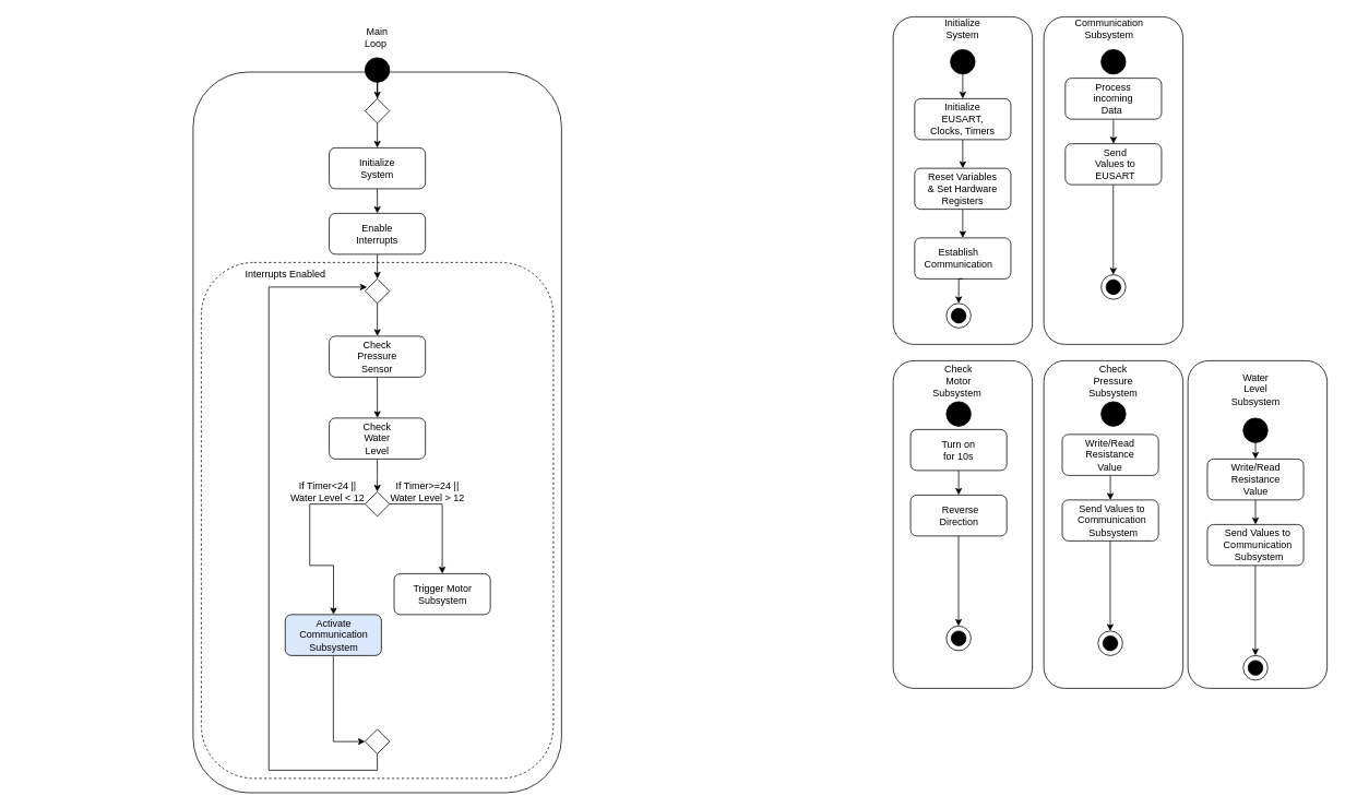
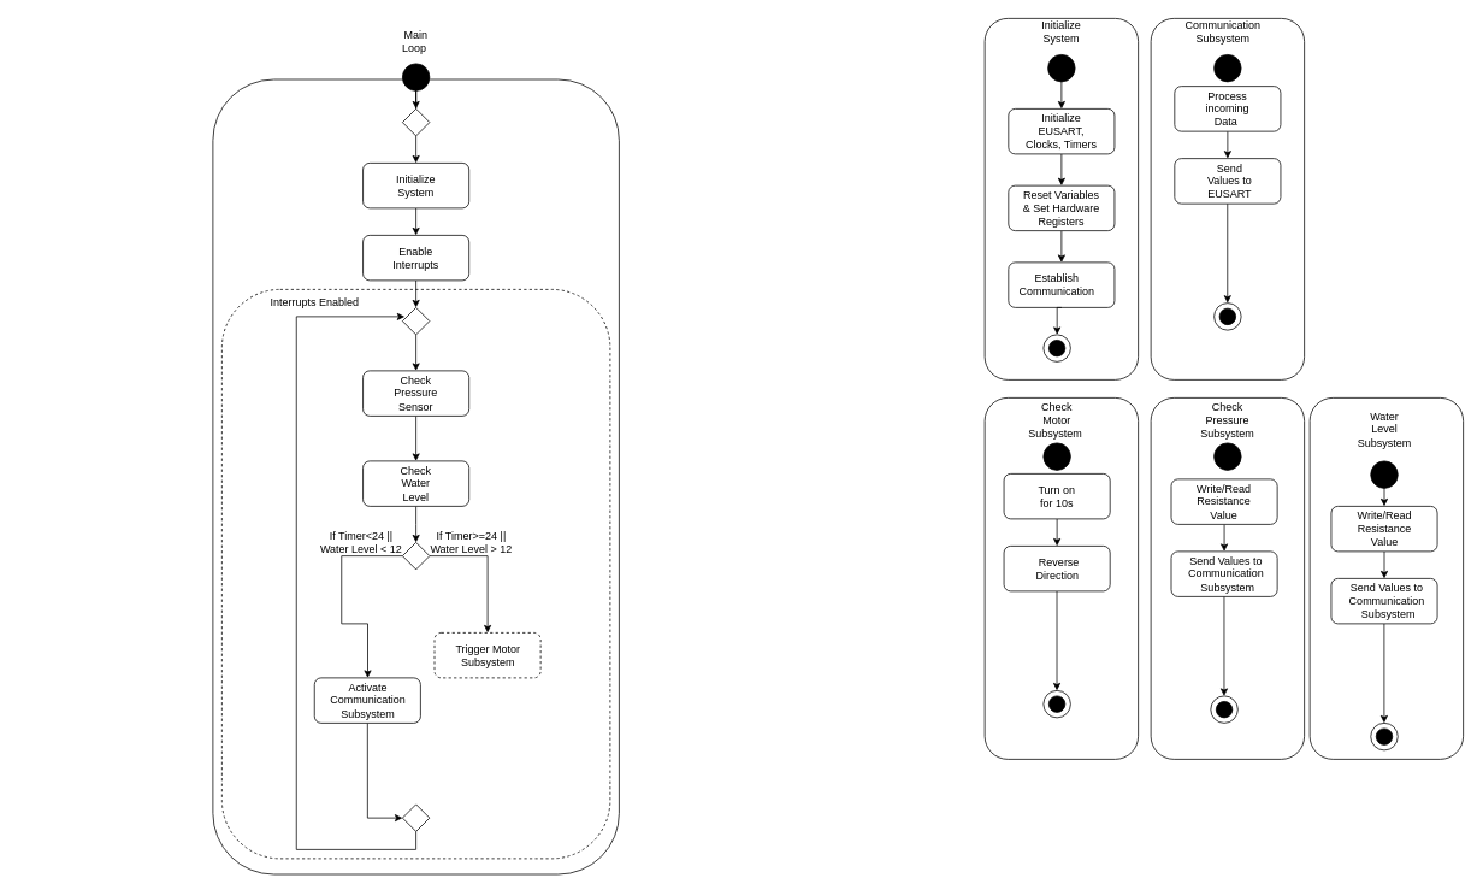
  <mxCell id="0" />
  <mxCell id="1" parent="0" />
  <mxCell id="2" value="" style="rounded=1;whiteSpace=wrap;html=1;dashed=1;fillColor=none;" vertex="1" parent="1"><mxGeometry x="245" y="320" width="430" height="630" as="geometry" /></mxCell>
  <mxCell id="3" value="" style="ellipse;whiteSpace=wrap;html=1;aspect=fixed;" vertex="1" parent="1"><mxGeometry x="1517.5" y="800" width="30" height="30" as="geometry" /></mxCell>
  <mxCell id="4" value="" style="ellipse;whiteSpace=wrap;html=1;aspect=fixed;" vertex="1" parent="1"><mxGeometry x="1155" y="370" width="30" height="30" as="geometry" /></mxCell>
  <mxCell id="5" value="" style="rounded=1;whiteSpace=wrap;html=1;rotation=-90;fillColor=none;" vertex="1" parent="1"><mxGeometry x="20" y="302.5" width="880" height="450" as="geometry" /></mxCell>
  <mxCell id="6" value="" style="rounded=1;whiteSpace=wrap;html=1;fillColor=none;" vertex="1" parent="1"><mxGeometry x="1090" y="20" width="170" height="400" as="geometry" /></mxCell>
  <mxCell id="7" value="" style="rounded=1;whiteSpace=wrap;html=1;fillColor=none;" vertex="1" parent="1"><mxGeometry x="1274" y="20" width="170" height="400" as="geometry" /></mxCell>
  <mxCell id="8" value="" style="rounded=1;whiteSpace=wrap;html=1;fillColor=none;" vertex="1" parent="1"><mxGeometry x="1090" y="440" width="170" height="400" as="geometry" /></mxCell>
  <mxCell id="9" value="" style="rounded=1;whiteSpace=wrap;html=1;fillColor=none;" vertex="1" parent="1"><mxGeometry x="1450" y="440" width="170" height="400" as="geometry" /></mxCell>
  <mxCell id="10" value="" style="rounded=1;whiteSpace=wrap;html=1;fillColor=none;" vertex="1" parent="1"><mxGeometry x="1274" y="440" width="170" height="400" as="geometry" /></mxCell>
  <mxCell id="11" value="Main Loop&amp;nbsp;" style="text;html=1;strokeColor=none;fillColor=none;align=center;verticalAlign=middle;whiteSpace=wrap;rounded=0;" vertex="1" parent="1"><mxGeometry x="430" y="30" width="60" height="30" as="geometry" /></mxCell>
  <mxCell id="12" value="Initialize System" style="text;html=1;strokeColor=none;fillColor=none;align=center;verticalAlign=middle;whiteSpace=wrap;rounded=0;" vertex="1" parent="1"><mxGeometry x="1145" y="20" width="60" height="30" as="geometry" /></mxCell>
  <mxCell id="13" value="Check Motor Subsystem&amp;nbsp;" style="text;html=1;strokeColor=none;fillColor=none;align=center;verticalAlign=middle;whiteSpace=wrap;rounded=0;" vertex="1" parent="1"><mxGeometry x="1140" y="450" width="60" height="30" as="geometry" /></mxCell>
  <mxCell id="14" value="Communication Subsystem" style="text;html=1;strokeColor=none;fillColor=none;align=center;verticalAlign=middle;whiteSpace=wrap;rounded=0;" vertex="1" parent="1"><mxGeometry x="1324" y="20" width="60" height="30" as="geometry" /></mxCell>
  <mxCell id="15" value="Check Pressure Subsystem" style="text;html=1;strokeColor=none;fillColor=none;align=center;verticalAlign=middle;whiteSpace=wrap;rounded=0;" vertex="1" parent="1"><mxGeometry x="1329" y="450" width="60" height="30" as="geometry" /></mxCell>
  <mxCell id="16" value="Water Level Subsystem" style="text;html=1;strokeColor=none;fillColor=none;align=center;verticalAlign=middle;whiteSpace=wrap;rounded=0;" vertex="1" parent="1"><mxGeometry x="1502.5" y="450" width="60" height="50" as="geometry" /></mxCell>
  <mxCell id="17" style="edgeStyle=orthogonalEdgeStyle;rounded=0;orthogonalLoop=1;jettySize=auto;html=1;exitX=0.5;exitY=1;exitDx=0;exitDy=0;" edge="1" parent="1" source="18" target="27"><mxGeometry relative="1" as="geometry" /></mxCell>
  <mxCell id="18" value="" style="ellipse;whiteSpace=wrap;html=1;aspect=fixed;fillColor=#000000;" vertex="1" parent="1"><mxGeometry x="445" y="70" width="30" height="30" as="geometry" /></mxCell>
  <mxCell id="19" style="edgeStyle=orthogonalEdgeStyle;rounded=0;orthogonalLoop=1;jettySize=auto;html=1;exitX=0.5;exitY=1;exitDx=0;exitDy=0;entryX=0.5;entryY=0;entryDx=0;entryDy=0;" edge="1" parent="1" source="20" target="37"><mxGeometry relative="1" as="geometry" /></mxCell>
  <mxCell id="20" value="" style="ellipse;whiteSpace=wrap;html=1;aspect=fixed;fillColor=#000000;" vertex="1" parent="1"><mxGeometry x="1160" y="60" width="30" height="30" as="geometry" /></mxCell>
  <mxCell id="21" value="" style="ellipse;whiteSpace=wrap;html=1;aspect=fixed;fillColor=#000000;" vertex="1" parent="1"><mxGeometry x="1155" y="490" width="30" height="30" as="geometry" /></mxCell>
  <mxCell id="22" value="" style="ellipse;whiteSpace=wrap;html=1;aspect=fixed;fillColor=#000000;" vertex="1" parent="1"><mxGeometry x="1344" y="60" width="30" height="30" as="geometry" /></mxCell>
  <mxCell id="23" value="" style="ellipse;whiteSpace=wrap;html=1;aspect=fixed;fillColor=#000000;" vertex="1" parent="1"><mxGeometry x="1344" y="490" width="30" height="30" as="geometry" /></mxCell>
  <mxCell id="24" style="edgeStyle=orthogonalEdgeStyle;rounded=0;orthogonalLoop=1;jettySize=auto;html=1;exitX=0.5;exitY=1;exitDx=0;exitDy=0;entryX=0.5;entryY=0;entryDx=0;entryDy=0;" edge="1" parent="1" source="25" target="47"><mxGeometry relative="1" as="geometry" /></mxCell>
  <mxCell id="25" value="" style="ellipse;whiteSpace=wrap;html=1;aspect=fixed;fillColor=#000000;" vertex="1" parent="1"><mxGeometry x="1517.5" y="510" width="30" height="30" as="geometry" /></mxCell>
  <mxCell id="26" style="edgeStyle=orthogonalEdgeStyle;rounded=0;orthogonalLoop=1;jettySize=auto;html=1;exitX=0.5;exitY=1;exitDx=0;exitDy=0;entryX=0.5;entryY=0;entryDx=0;entryDy=0;" edge="1" parent="1" source="27" target="29"><mxGeometry relative="1" as="geometry" /></mxCell>
  <mxCell id="27" value="" style="rhombus;whiteSpace=wrap;html=1;" vertex="1" parent="1"><mxGeometry x="445" y="120" width="30" height="30" as="geometry" /></mxCell>
  <mxCell id="28" style="edgeStyle=orthogonalEdgeStyle;rounded=0;orthogonalLoop=1;jettySize=auto;html=1;exitX=0.5;exitY=1;exitDx=0;exitDy=0;entryX=0.5;entryY=0;entryDx=0;entryDy=0;" edge="1" parent="1" source="29" target="32"><mxGeometry relative="1" as="geometry" /></mxCell>
  <mxCell id="29" value="" style="rounded=1;whiteSpace=wrap;html=1;" vertex="1" parent="1"><mxGeometry x="401.25" y="180" width="117.5" height="50" as="geometry" /></mxCell>
  <mxCell id="30" value="Initialize System" style="text;html=1;strokeColor=none;fillColor=none;align=center;verticalAlign=middle;whiteSpace=wrap;rounded=0;" vertex="1" parent="1"><mxGeometry x="430" y="190" width="60" height="30" as="geometry" /></mxCell>
  <mxCell id="31" style="edgeStyle=orthogonalEdgeStyle;rounded=0;orthogonalLoop=1;jettySize=auto;html=1;exitX=0.5;exitY=1;exitDx=0;exitDy=0;entryX=0.5;entryY=0;entryDx=0;entryDy=0;" edge="1" parent="1" source="32" target="35"><mxGeometry relative="1" as="geometry" /></mxCell>
  <mxCell id="32" value="" style="rounded=1;whiteSpace=wrap;html=1;" vertex="1" parent="1"><mxGeometry x="401.25" y="260" width="117.5" height="50" as="geometry" /></mxCell>
  <mxCell id="33" value="Enable Interrupts" style="text;html=1;strokeColor=none;fillColor=none;align=center;verticalAlign=middle;whiteSpace=wrap;rounded=0;" vertex="1" parent="1"><mxGeometry x="430" y="270" width="60" height="30" as="geometry" /></mxCell>
  <mxCell id="34" style="edgeStyle=orthogonalEdgeStyle;rounded=0;orthogonalLoop=1;jettySize=auto;html=1;exitX=0.5;exitY=1;exitDx=0;exitDy=0;entryX=0.5;entryY=0;entryDx=0;entryDy=0;" edge="1" parent="1" source="35" target="54"><mxGeometry relative="1" as="geometry" /></mxCell>
  <mxCell id="35" value="" style="rhombus;whiteSpace=wrap;html=1;" vertex="1" parent="1"><mxGeometry x="445" y="340" width="30" height="30" as="geometry" /></mxCell>
  <mxCell id="36" style="edgeStyle=orthogonalEdgeStyle;rounded=0;orthogonalLoop=1;jettySize=auto;html=1;exitX=0.5;exitY=1;exitDx=0;exitDy=0;entryX=0.5;entryY=0;entryDx=0;entryDy=0;" edge="1" parent="1" source="37" target="39"><mxGeometry relative="1" as="geometry" /></mxCell>
  <mxCell id="37" value="" style="rounded=1;whiteSpace=wrap;html=1;" vertex="1" parent="1"><mxGeometry x="1116.25" y="120" width="117.5" height="50" as="geometry" /></mxCell>
  <mxCell id="38" style="edgeStyle=orthogonalEdgeStyle;rounded=0;orthogonalLoop=1;jettySize=auto;html=1;exitX=0.5;exitY=1;exitDx=0;exitDy=0;entryX=0.5;entryY=0;entryDx=0;entryDy=0;" edge="1" parent="1" source="39" target="40"><mxGeometry relative="1" as="geometry" /></mxCell>
  <mxCell id="39" value="" style="rounded=1;whiteSpace=wrap;html=1;" vertex="1" parent="1"><mxGeometry x="1116.25" y="205" width="117.5" height="50" as="geometry" /></mxCell>
  <mxCell id="40" value="" style="rounded=1;whiteSpace=wrap;html=1;" vertex="1" parent="1"><mxGeometry x="1116.25" y="290" width="117.5" height="50" as="geometry" /></mxCell>
  <mxCell id="41" value="" style="ellipse;whiteSpace=wrap;html=1;aspect=fixed;fillColor=#000000;direction=south;" vertex="1" parent="1"><mxGeometry x="1161" y="376" width="18" height="18" as="geometry" /></mxCell>
  <mxCell id="42" style="edgeStyle=orthogonalEdgeStyle;rounded=0;orthogonalLoop=1;jettySize=auto;html=1;exitX=0.5;exitY=1;exitDx=0;exitDy=0;entryX=0.471;entryY=0.875;entryDx=0;entryDy=0;entryPerimeter=0;" edge="1" parent="1" source="40" target="6"><mxGeometry relative="1" as="geometry" /></mxCell>
  <mxCell id="43" value="Initialize EUSART, Clocks, Timers" style="text;html=1;strokeColor=none;fillColor=none;align=center;verticalAlign=middle;whiteSpace=wrap;rounded=0;" vertex="1" parent="1"><mxGeometry x="1130" y="130" width="90" height="30" as="geometry" /></mxCell>
  <mxCell id="44" value="Reset Variables &amp;amp; Set Hardware Registers" style="text;html=1;strokeColor=none;fillColor=none;align=center;verticalAlign=middle;whiteSpace=wrap;rounded=0;" vertex="1" parent="1"><mxGeometry x="1130" y="215" width="90" height="30" as="geometry" /></mxCell>
  <mxCell id="45" value="Establish Communication" style="text;html=1;strokeColor=none;fillColor=none;align=center;verticalAlign=middle;whiteSpace=wrap;rounded=0;" vertex="1" parent="1"><mxGeometry x="1140" y="300" width="60" height="30" as="geometry" /></mxCell>
  <mxCell id="46" style="edgeStyle=orthogonalEdgeStyle;rounded=0;orthogonalLoop=1;jettySize=auto;html=1;exitX=0.5;exitY=1;exitDx=0;exitDy=0;entryX=0.5;entryY=0;entryDx=0;entryDy=0;" edge="1" parent="1" source="47" target="50"><mxGeometry relative="1" as="geometry" /></mxCell>
  <mxCell id="47" value="" style="rounded=1;whiteSpace=wrap;html=1;" vertex="1" parent="1"><mxGeometry x="1473.75" y="560" width="117.5" height="50" as="geometry" /></mxCell>
  <mxCell id="48" value="Write/Read Resistance Value" style="text;html=1;strokeColor=none;fillColor=none;align=center;verticalAlign=middle;whiteSpace=wrap;rounded=0;" vertex="1" parent="1"><mxGeometry x="1502.5" y="570" width="60" height="30" as="geometry" /></mxCell>
  <mxCell id="49" style="edgeStyle=orthogonalEdgeStyle;rounded=0;orthogonalLoop=1;jettySize=auto;html=1;exitX=0.5;exitY=1;exitDx=0;exitDy=0;entryX=0;entryY=0.5;entryDx=0;entryDy=0;" edge="1" parent="1"><mxGeometry relative="1" as="geometry"><mxPoint x="1532.36" y="684" as="sourcePoint" /><mxPoint x="1532.36" y="800" as="targetPoint" /></mxGeometry></mxCell>
  <mxCell id="50" value="" style="rounded=1;whiteSpace=wrap;html=1;" vertex="1" parent="1"><mxGeometry x="1473.75" y="640" width="117.5" height="50" as="geometry" /></mxCell>
  <mxCell id="51" value="Send Values to Communication &amp;nbsp;Subsystem" style="text;html=1;strokeColor=none;fillColor=none;align=center;verticalAlign=middle;whiteSpace=wrap;rounded=0;" vertex="1" parent="1"><mxGeometry x="1502.5" y="650" width="65" height="30" as="geometry" /></mxCell>
  <mxCell id="52" value="" style="ellipse;whiteSpace=wrap;html=1;aspect=fixed;fillColor=#000000;direction=south;" vertex="1" parent="1"><mxGeometry x="1523.5" y="806" width="18" height="18" as="geometry" /></mxCell>
  <mxCell id="53" style="edgeStyle=orthogonalEdgeStyle;rounded=0;orthogonalLoop=1;jettySize=auto;html=1;exitX=0.5;exitY=1;exitDx=0;exitDy=0;entryX=0.5;entryY=0;entryDx=0;entryDy=0;" edge="1" parent="1" source="54" target="56"><mxGeometry relative="1" as="geometry" /></mxCell>
  <mxCell id="54" value="" style="rounded=1;whiteSpace=wrap;html=1;" vertex="1" parent="1"><mxGeometry x="401.25" y="410" width="117.5" height="50" as="geometry" /></mxCell>
  <mxCell id="55" style="edgeStyle=orthogonalEdgeStyle;rounded=0;orthogonalLoop=1;jettySize=auto;html=1;exitX=0.5;exitY=1;exitDx=0;exitDy=0;entryX=0.5;entryY=0;entryDx=0;entryDy=0;" edge="1" parent="1" source="56"><mxGeometry relative="1" as="geometry"><mxPoint x="460" y="600" as="targetPoint" /></mxGeometry></mxCell>
  <mxCell id="56" value="" style="rounded=1;whiteSpace=wrap;html=1;" vertex="1" parent="1"><mxGeometry x="401.25" y="510" width="117.5" height="50" as="geometry" /></mxCell>
  <mxCell id="57" value="Check Pressure Sensor" style="text;html=1;strokeColor=none;fillColor=none;align=center;verticalAlign=middle;whiteSpace=wrap;rounded=0;" vertex="1" parent="1"><mxGeometry x="430" y="420" width="60" height="30" as="geometry" /></mxCell>
  <mxCell id="58" value="Check Water Level" style="text;html=1;strokeColor=none;fillColor=none;align=center;verticalAlign=middle;whiteSpace=wrap;rounded=0;" vertex="1" parent="1"><mxGeometry x="430" y="520" width="60" height="30" as="geometry" /></mxCell>
  <mxCell id="59" style="edgeStyle=orthogonalEdgeStyle;rounded=0;orthogonalLoop=1;jettySize=auto;html=1;" edge="1" parent="1" source="61" target="63"><mxGeometry relative="1" as="geometry" /></mxCell>
  <mxCell id="60" style="edgeStyle=orthogonalEdgeStyle;rounded=0;orthogonalLoop=1;jettySize=auto;html=1;exitX=0;exitY=0.5;exitDx=0;exitDy=0;" edge="1" parent="1" source="61" target="65"><mxGeometry relative="1" as="geometry"><Array as="points"><mxPoint x="377.5" y="615" /><mxPoint x="377.5" y="690" /><mxPoint x="406.5" y="690" /></Array></mxGeometry></mxCell>
  <mxCell id="61" value="" style="rhombus;whiteSpace=wrap;html=1;" vertex="1" parent="1"><mxGeometry x="445" y="600" width="30" height="30" as="geometry" /></mxCell>
  <mxCell id="62" value="Interrupts Enabled" style="text;html=1;strokeColor=none;fillColor=none;align=center;verticalAlign=middle;whiteSpace=wrap;rounded=0;" vertex="1" parent="1"><mxGeometry x="287.5" y="320" width="120" height="30" as="geometry" /></mxCell>
- <mxCell id="63" value="Trigger Motor Subsystem" style="rounded=1;whiteSpace=wrap;html=1;" vertex="1" parent="1"><mxGeometry x="480.5" y="700" width="117.5" height="50" as="geometry" /></mxCell>
+ <mxCell id="63" value="Trigger Motor Subsystem" style="rounded=1;whiteSpace=wrap;html=1;dashed=1;" vertex="1" parent="1"><mxGeometry x="480.5" y="700" width="117.5" height="50" as="geometry" /></mxCell>
  <mxCell id="64" style="edgeStyle=orthogonalEdgeStyle;rounded=0;orthogonalLoop=1;jettySize=auto;html=1;exitX=0.5;exitY=1;exitDx=0;exitDy=0;entryX=0;entryY=0.5;entryDx=0;entryDy=0;" edge="1" parent="1" source="65" target="66"><mxGeometry relative="1" as="geometry" /></mxCell>
- <mxCell id="65" value="Activate Communication Subsystem" style="rounded=1;whiteSpace=wrap;html=1;fillColor=#dae8fc;" vertex="1" parent="1"><mxGeometry x="347.5" y="750" width="117.5" height="50" as="geometry" /></mxCell>
+ <mxCell id="65" value="Activate Communication Subsystem" style="rounded=1;whiteSpace=wrap;html=1;" vertex="1" parent="1"><mxGeometry x="347.5" y="750" width="117.5" height="50" as="geometry" /></mxCell>
  <mxCell id="66" value="" style="rhombus;whiteSpace=wrap;html=1;" vertex="1" parent="1"><mxGeometry x="445" y="890" width="30" height="30" as="geometry" /></mxCell>
  <mxCell id="67" value="If Timer&amp;gt;=24 || Water Level &amp;gt; 12" style="text;html=1;strokeColor=none;fillColor=none;align=center;verticalAlign=middle;whiteSpace=wrap;rounded=0;" vertex="1" parent="1"><mxGeometry x="475" y="585" width="92.5" height="30" as="geometry" /></mxCell>
  <mxCell id="68" value="If Timer&amp;lt;24 || Water Level &amp;lt; 12" style="text;html=1;strokeColor=none;fillColor=none;align=center;verticalAlign=middle;whiteSpace=wrap;rounded=0;" vertex="1" parent="1"><mxGeometry x="347.5" y="585" width="102.5" height="30" as="geometry" /></mxCell>
  <mxCell id="69" style="edgeStyle=orthogonalEdgeStyle;rounded=0;orthogonalLoop=1;jettySize=auto;html=1;exitX=0.5;exitY=1;exitDx=0;exitDy=0;" edge="1" parent="1" source="66"><mxGeometry relative="1" as="geometry"><mxPoint x="447.5" y="350" as="targetPoint" /><Array as="points"><mxPoint x="459.5" y="940" /><mxPoint x="327.5" y="940" /><mxPoint x="327.5" y="350" /><mxPoint x="447.5" y="350" /></Array></mxGeometry></mxCell>
  <mxCell id="70" value="" style="ellipse;whiteSpace=wrap;html=1;aspect=fixed;" vertex="1" parent="1"><mxGeometry x="1340.25" y="770" width="30" height="30" as="geometry" /></mxCell>
  <mxCell id="71" style="edgeStyle=orthogonalEdgeStyle;rounded=0;orthogonalLoop=1;jettySize=auto;html=1;exitX=0.5;exitY=1;exitDx=0;exitDy=0;entryX=0.5;entryY=0;entryDx=0;entryDy=0;" edge="1" parent="1" source="72" target="75"><mxGeometry relative="1" as="geometry" /></mxCell>
  <mxCell id="72" value="" style="rounded=1;whiteSpace=wrap;html=1;" vertex="1" parent="1"><mxGeometry x="1296.5" y="530" width="117.5" height="50" as="geometry" /></mxCell>
  <mxCell id="73" value="Write/Read Resistance Value" style="text;html=1;strokeColor=none;fillColor=none;align=center;verticalAlign=middle;whiteSpace=wrap;rounded=0;" vertex="1" parent="1"><mxGeometry x="1325.25" y="540" width="60" height="30" as="geometry" /></mxCell>
  <mxCell id="74" style="edgeStyle=orthogonalEdgeStyle;rounded=0;orthogonalLoop=1;jettySize=auto;html=1;exitX=0.5;exitY=1;exitDx=0;exitDy=0;entryX=0;entryY=0.5;entryDx=0;entryDy=0;" edge="1" parent="1"><mxGeometry relative="1" as="geometry"><mxPoint x="1355.11" y="654" as="sourcePoint" /><mxPoint x="1355.11" y="770" as="targetPoint" /></mxGeometry></mxCell>
  <mxCell id="75" value="" style="rounded=1;whiteSpace=wrap;html=1;" vertex="1" parent="1"><mxGeometry x="1296.5" y="610" width="117.5" height="50" as="geometry" /></mxCell>
  <mxCell id="76" value="Send Values to Communication &amp;nbsp;Subsystem" style="text;html=1;strokeColor=none;fillColor=none;align=center;verticalAlign=middle;whiteSpace=wrap;rounded=0;" vertex="1" parent="1"><mxGeometry x="1325.25" y="620" width="65" height="30" as="geometry" /></mxCell>
  <mxCell id="77" value="" style="ellipse;whiteSpace=wrap;html=1;aspect=fixed;fillColor=#000000;direction=south;" vertex="1" parent="1"><mxGeometry x="1346.25" y="776" width="18" height="18" as="geometry" /></mxCell>
  <mxCell id="78" value="" style="ellipse;whiteSpace=wrap;html=1;aspect=fixed;" vertex="1" parent="1"><mxGeometry x="1155" y="764" width="30" height="30" as="geometry" /></mxCell>
  <mxCell id="79" style="edgeStyle=orthogonalEdgeStyle;rounded=0;orthogonalLoop=1;jettySize=auto;html=1;exitX=0.5;exitY=1;exitDx=0;exitDy=0;entryX=0.5;entryY=0;entryDx=0;entryDy=0;" edge="1" parent="1" source="80" target="83"><mxGeometry relative="1" as="geometry" /></mxCell>
  <mxCell id="80" value="" style="rounded=1;whiteSpace=wrap;html=1;" vertex="1" parent="1"><mxGeometry x="1111.25" y="524" width="117.5" height="50" as="geometry" /></mxCell>
  <mxCell id="81" value="Turn on for 10s" style="text;html=1;strokeColor=none;fillColor=none;align=center;verticalAlign=middle;whiteSpace=wrap;rounded=0;" vertex="1" parent="1"><mxGeometry x="1140" y="534" width="60" height="30" as="geometry" /></mxCell>
  <mxCell id="82" style="edgeStyle=orthogonalEdgeStyle;rounded=0;orthogonalLoop=1;jettySize=auto;html=1;exitX=0.5;exitY=1;exitDx=0;exitDy=0;entryX=0;entryY=0.5;entryDx=0;entryDy=0;" edge="1" parent="1"><mxGeometry relative="1" as="geometry"><mxPoint x="1169.86" y="648" as="sourcePoint" /><mxPoint x="1169.86" y="764" as="targetPoint" /></mxGeometry></mxCell>
  <mxCell id="83" value="" style="rounded=1;whiteSpace=wrap;html=1;" vertex="1" parent="1"><mxGeometry x="1111.25" y="604" width="117.5" height="50" as="geometry" /></mxCell>
  <mxCell id="84" value="Reverse Direction&amp;nbsp;" style="text;html=1;strokeColor=none;fillColor=none;align=center;verticalAlign=middle;whiteSpace=wrap;rounded=0;" vertex="1" parent="1"><mxGeometry x="1140" y="614" width="65" height="30" as="geometry" /></mxCell>
  <mxCell id="85" value="" style="ellipse;whiteSpace=wrap;html=1;aspect=fixed;fillColor=#000000;direction=south;" vertex="1" parent="1"><mxGeometry x="1161" y="770" width="18" height="18" as="geometry" /></mxCell>
  <mxCell id="86" value="" style="ellipse;whiteSpace=wrap;html=1;aspect=fixed;" vertex="1" parent="1"><mxGeometry x="1344" y="335" width="30" height="30" as="geometry" /></mxCell>
  <mxCell id="87" style="edgeStyle=orthogonalEdgeStyle;rounded=0;orthogonalLoop=1;jettySize=auto;html=1;exitX=0.5;exitY=1;exitDx=0;exitDy=0;entryX=0.5;entryY=0;entryDx=0;entryDy=0;" edge="1" parent="1" source="88" target="91"><mxGeometry relative="1" as="geometry" /></mxCell>
  <mxCell id="88" value="" style="rounded=1;whiteSpace=wrap;html=1;" vertex="1" parent="1"><mxGeometry x="1300.25" y="95" width="117.5" height="50" as="geometry" /></mxCell>
  <mxCell id="89" value="Process incoming Data&amp;nbsp;" style="text;html=1;strokeColor=none;fillColor=none;align=center;verticalAlign=middle;whiteSpace=wrap;rounded=0;" vertex="1" parent="1"><mxGeometry x="1329" y="105" width="60" height="30" as="geometry" /></mxCell>
  <mxCell id="90" style="edgeStyle=orthogonalEdgeStyle;rounded=0;orthogonalLoop=1;jettySize=auto;html=1;exitX=0.5;exitY=1;exitDx=0;exitDy=0;entryX=0;entryY=0.5;entryDx=0;entryDy=0;" edge="1" parent="1"><mxGeometry relative="1" as="geometry"><mxPoint x="1358.86" y="219" as="sourcePoint" /><mxPoint x="1358.86" y="335" as="targetPoint" /></mxGeometry></mxCell>
  <mxCell id="91" value="" style="rounded=1;whiteSpace=wrap;html=1;" vertex="1" parent="1"><mxGeometry x="1300.25" y="175" width="117.5" height="50" as="geometry" /></mxCell>
  <mxCell id="92" value="Send Values to EUSART" style="text;html=1;strokeColor=none;fillColor=none;align=center;verticalAlign=middle;whiteSpace=wrap;rounded=0;" vertex="1" parent="1"><mxGeometry x="1329" y="185" width="65" height="30" as="geometry" /></mxCell>
  <mxCell id="93" value="" style="ellipse;whiteSpace=wrap;html=1;aspect=fixed;fillColor=#000000;direction=south;" vertex="1" parent="1"><mxGeometry x="1350" y="341" width="18" height="18" as="geometry" /></mxCell>
  <mxCell id="94" style="edgeStyle=orthogonalEdgeStyle;rounded=0;orthogonalLoop=1;jettySize=auto;html=1;exitX=0.5;exitY=1;exitDx=0;exitDy=0;" edge="1" parent="1" source="15" target="15"><mxGeometry relative="1" as="geometry" /></mxCell>
